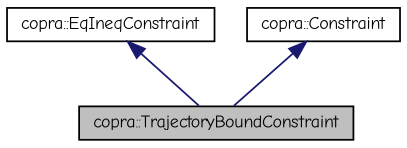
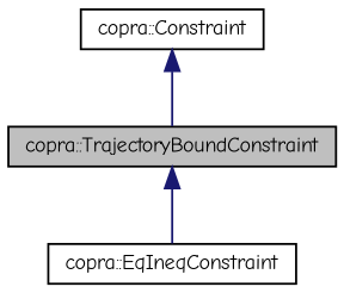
  digraph {
    fontname="Comic Neue"
    node [color=black fillcolor=white fontname="Comic Neue" fontsize=10 shape=record style=filled]
    edge [color=midnightblue dir=back fontname="Comic Neue" fontsize=10 labelfontname=Helvetica labelfontsize=10 style=solid]
    n1 [fillcolor=grey75 fontcolor=black height=0.2 label="copra::TrajectoryBoundConstraint" width=0.4]
    n2 [height=0.2 label="copra::EqIneqConstraint" width=0.4]
    n3 [height=0.2 label="copra::Constraint" width=0.4]
-   n2 -> n1
+   n1 -> n2
    n3 -> n1
  }
